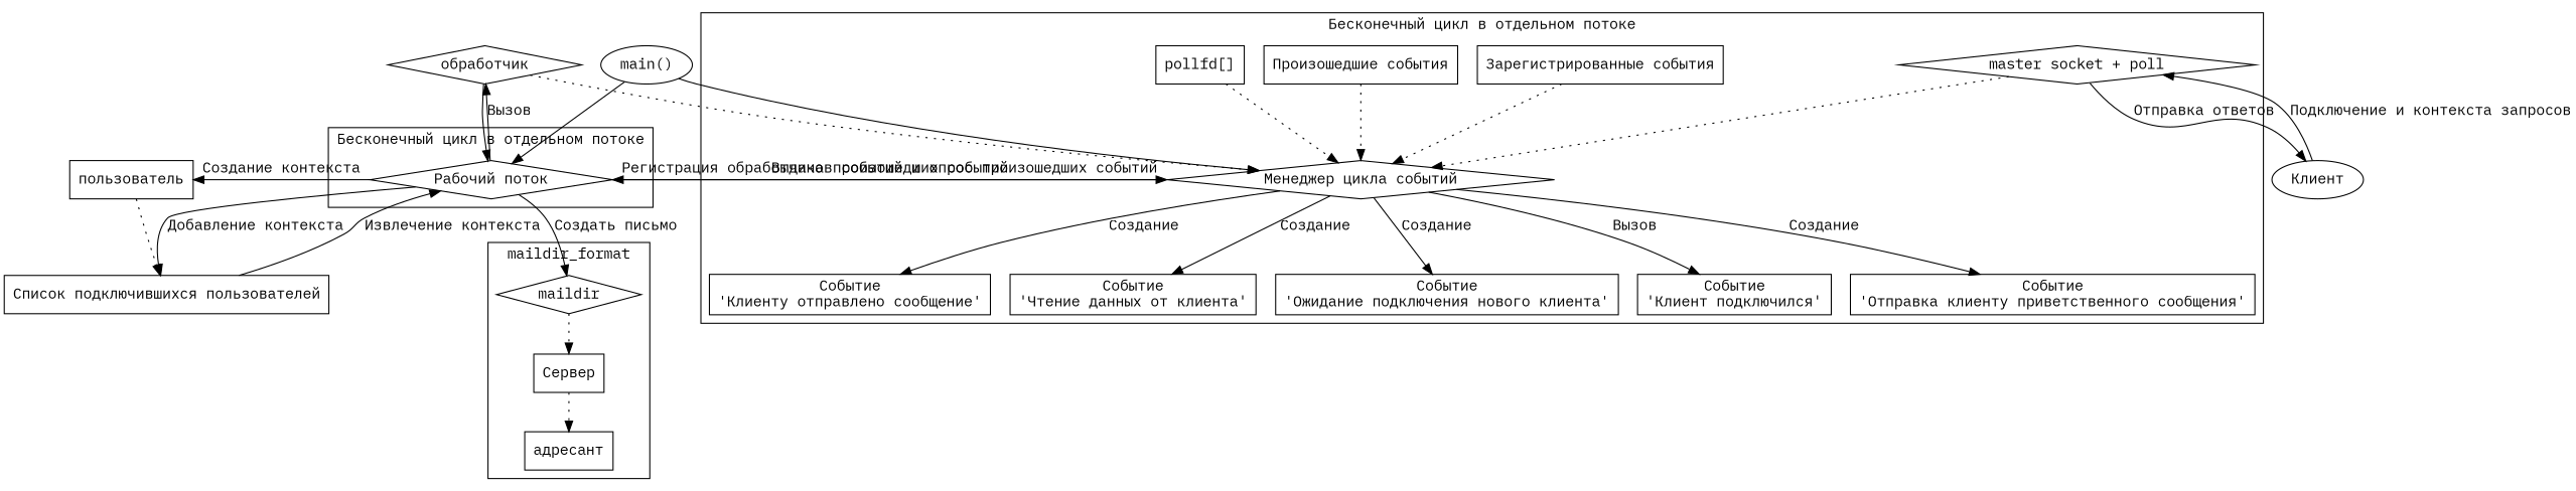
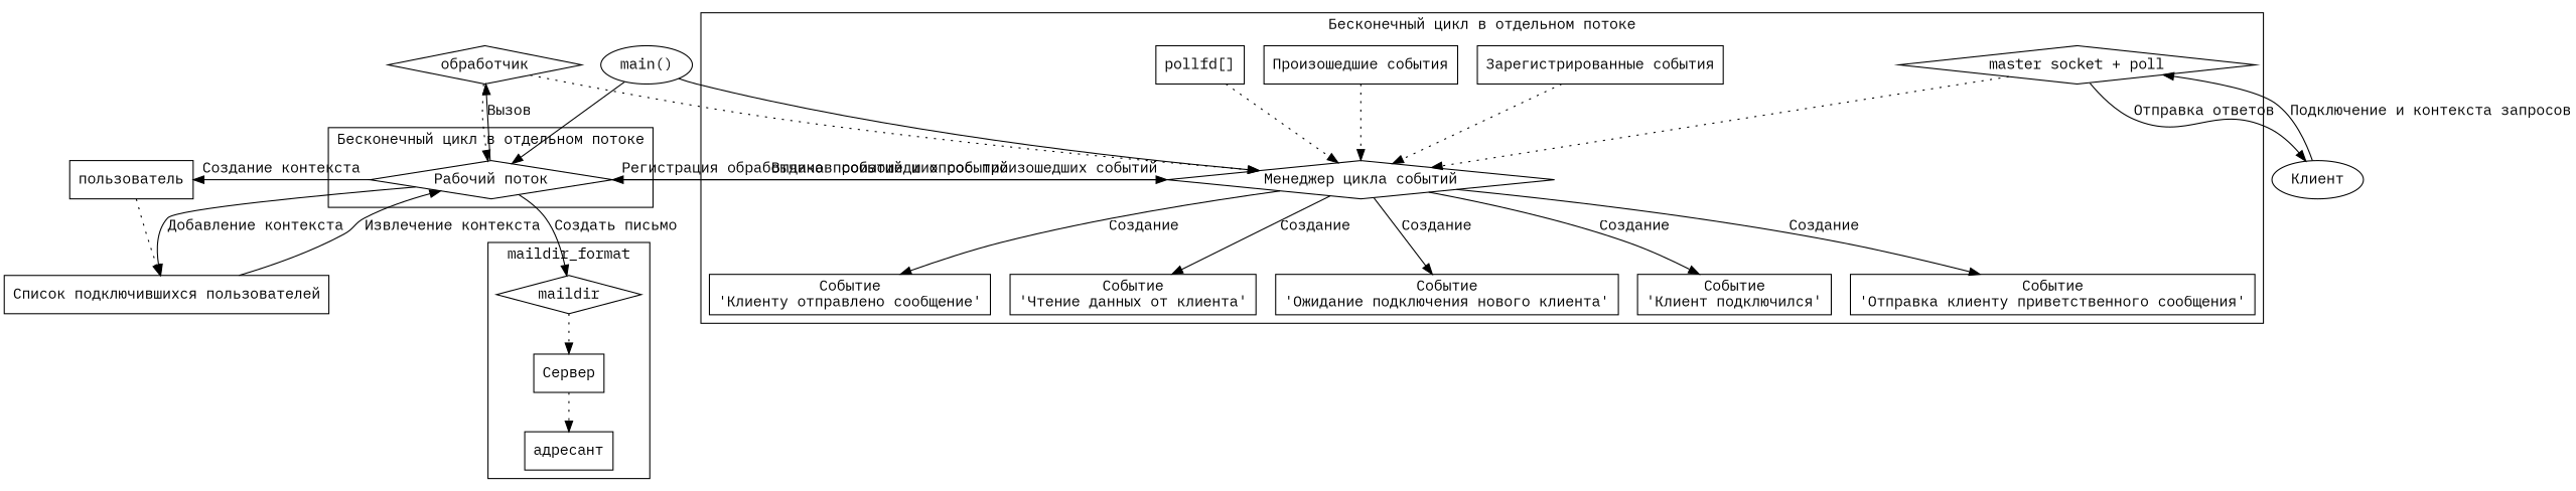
  digraph {
    fontname="IBM Plex Mono"
    node [fontname="IBM Plex Mono" shape=rect]
    edge [fontname="IBM Plex Mono"]
    n1 [label="Событие\n'Ожидание подключения нового клиента'"]
    n2 [label="Событие\n'Клиент подключился'"]
    n3 [label="Событие\n'Отправка клиенту приветственного сообщения'"]
    n4 [label="Событие\n'Клиенту отправлено сообщение'"]
    n5 [label="Событие\n'Чтение данных от клиента'"]
    n6 [label="Менеджер цикла событий" shape=diamond]
    n7 [label="Зарегистрированные события"]
    n8 [label="Произошедшие события"]
    n9 [label="pollfd[]"]
    n10 [label="master socket + poll" shape=diamond]
    n11 [label="Рабочий поток" shape=diamond]
    n12 [label=maildir shape=diamond]
    n13 [label="Cервер"]
    n14 [label="адресант"]
    n15 [label="Клиент" shape=""]
    n16 [label="обработчик" shape=diamond]
    n17 [label="пользователь"]
    n18 [label="Список подключившихся пользователей"]
    n19 [label="main()" shape=""]
    subgraph cluster_1 {
      label="Бесконечный цикл в отдельном потоке"
      n1
      n2
      n3
      n4
      n5
      n6
      n7
      n8
      n9
      n10
    }
    subgraph cluster_2 {
      label="Бесконечный цикл в отдельном потоке"
      n11
    }
    subgraph cluster_3 {
      label=maildir_format
      n12
      n13
      n14
    }
    n6 -> n1 [label="Создание"]
-   n6 -> n2 [label="Вызов"]
+   n6 -> n2 [label="Создание"]
    n6 -> n3 [label="Создание"]
    n6 -> n4 [label="Создание"]
    n6 -> n5 [label="Создание"]
    n6 -> n11 [label="Выдача произошедших событий"]
    n7 -> n6 [style=dotted]
    n8 -> n6 [style=dotted]
    n9 -> n6 [style=dotted]
    n10 -> n6 [style=dotted]
    n10 -> n15 [label="Отправка ответов"]
    n11 -> n6 [label="Регистрация обработчиков событий и опрос произошедших событий"]
    n11 -> n12 [label="Создать письмо"]
    n11 -> n16 [label="Вызов"]
    n11 -> n17 [label="Создание контекста"]
    n11 -> n18 [label="Добавление контекста"]
    n12 -> n13 [style=dotted]
    n13 -> n14 [style=dotted]
    n15 -> n10 [label="Подключение и контекста запросов"]
    n16 -> n6 [style=dotted]
-   n16 -> n11 [style=solid]
+   n16 -> n11 [style=dotted]
    n17 -> n18 [style=dotted]
    n18 -> n11 [label="Извлечение контекста"]
    n19 -> n6
    n19 -> n11
  }
